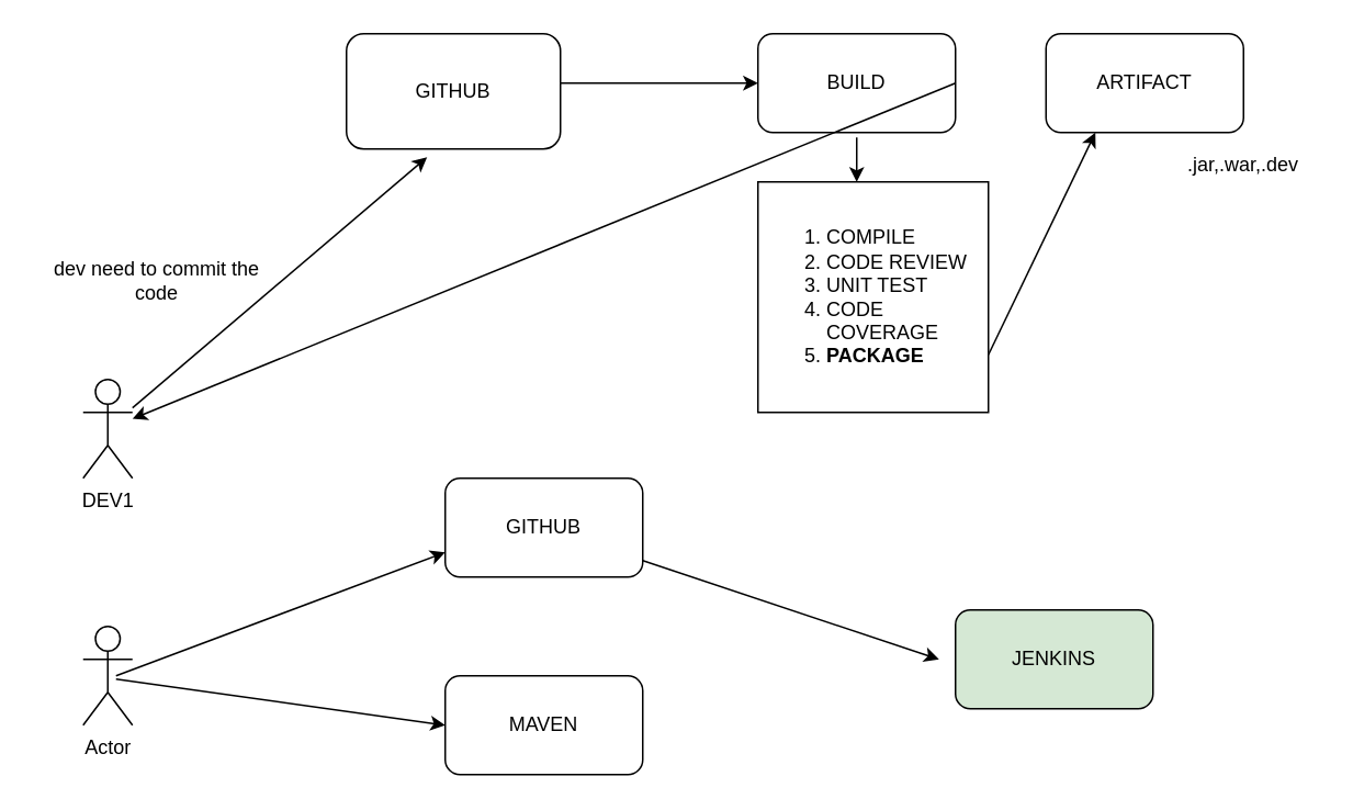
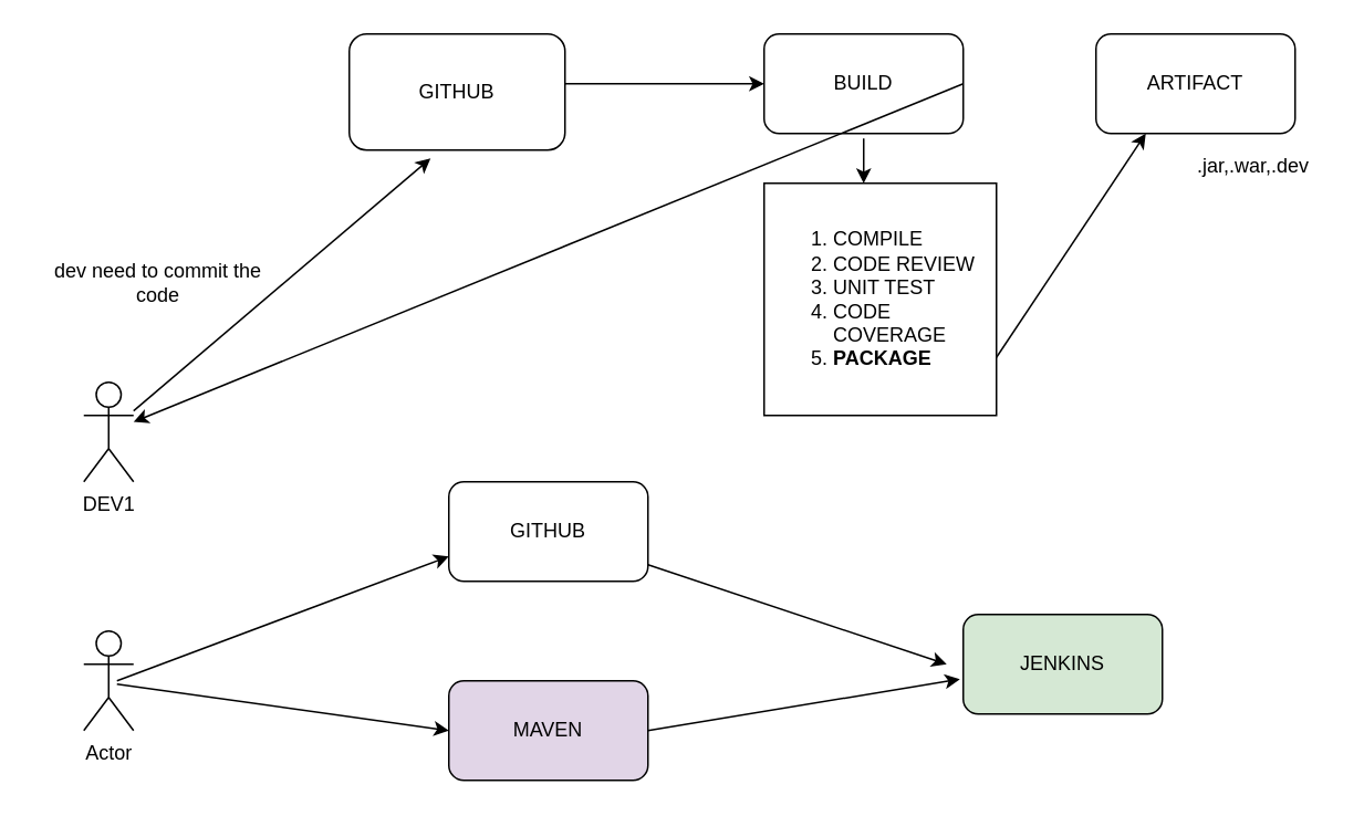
  <mxCell id="0" />
  <mxCell id="1" parent="0" />
  <mxCell id="2" value="GITHUB" style="rounded=1;whiteSpace=wrap;html=1;" vertex="1" parent="1"><mxGeometry x="210" y="20" width="130" height="70" as="geometry" /></mxCell>
  <mxCell id="3" value="DEV1" style="shape=umlActor;verticalLabelPosition=bottom;verticalAlign=top;html=1;outlineConnect=0;" vertex="1" parent="1"><mxGeometry x="50" y="230" width="30" height="60" as="geometry" /></mxCell>
  <mxCell id="4" value="" style="endArrow=classic;html=1;entryX=0.377;entryY=1.071;entryDx=0;entryDy=0;entryPerimeter=0;" edge="1" parent="1" source="3" target="2"><mxGeometry width="50" height="50" relative="1" as="geometry"><mxPoint x="110" y="250" as="sourcePoint" /><mxPoint x="250" y="100" as="targetPoint" /></mxGeometry></mxCell>
  <mxCell id="5" value="dev need to commit the code" style="text;html=1;strokeColor=none;fillColor=none;align=center;verticalAlign=middle;whiteSpace=wrap;rounded=0;" vertex="1" parent="1"><mxGeometry x="20" y="145" width="150" height="50" as="geometry" /></mxCell>
  <mxCell id="6" value="BUILD" style="rounded=1;whiteSpace=wrap;html=1;" vertex="1" parent="1"><mxGeometry x="460" y="20" width="120" height="60" as="geometry" /></mxCell>
  <mxCell id="7" value="JENKINS" style="rounded=1;whiteSpace=wrap;html=1;fillColor=#d5e8d4;" vertex="1" parent="1"><mxGeometry x="580" y="370" width="120" height="60" as="geometry" /></mxCell>
  <mxCell id="8" value="" style="endArrow=classic;html=1;exitX=1;exitY=0.429;exitDx=0;exitDy=0;entryX=0;entryY=0.5;entryDx=0;entryDy=0;exitPerimeter=0;" edge="1" parent="1" source="2" target="6"><mxGeometry width="50" height="50" relative="1" as="geometry"><mxPoint x="360" y="80" as="sourcePoint" /><mxPoint x="410" y="30" as="targetPoint" /></mxGeometry></mxCell>
  <mxCell id="9" value="&lt;ol&gt;&lt;li&gt;COMPILE&lt;/li&gt;&lt;li&gt;CODE REVIEW&lt;/li&gt;&lt;li&gt;UNIT TEST&lt;/li&gt;&lt;li&gt;CODE COVERAGE&lt;/li&gt;&lt;li&gt;&lt;b&gt;PACKAGE&lt;/b&gt;&lt;/li&gt;&lt;/ol&gt;" style="whiteSpace=wrap;html=1;aspect=fixed;align=left;" vertex="1" parent="1"><mxGeometry x="460" y="110" width="140" height="140" as="geometry" /></mxCell>
  <mxCell id="10" value="" style="endArrow=classic;html=1;" edge="1" parent="1"><mxGeometry width="50" height="50" relative="1" as="geometry"><mxPoint x="520" y="83" as="sourcePoint" /><mxPoint x="520" y="110" as="targetPoint" /></mxGeometry></mxCell>
- <mxCell id="11" value="ARTIFACT" style="rounded=1;whiteSpace=wrap;html=1;" vertex="1" parent="1"><mxGeometry x="635" y="20" width="120" height="60" as="geometry" /></mxCell>
+ <mxCell id="11" value="ARTIFACT" style="rounded=1;whiteSpace=wrap;html=1;" vertex="1" parent="1"><mxGeometry x="660" y="20" width="120" height="60" as="geometry" /></mxCell>
  <mxCell id="12" value="" style="endArrow=classic;html=1;exitX=1;exitY=0.5;exitDx=0;exitDy=0;" edge="1" parent="1" source="6" target="3"><mxGeometry width="50" height="50" relative="1" as="geometry"><mxPoint x="590" y="90" as="sourcePoint" /><mxPoint x="640" y="40" as="targetPoint" /></mxGeometry></mxCell>
  <mxCell id="13" value="" style="endArrow=classic;html=1;exitX=1;exitY=0.75;exitDx=0;exitDy=0;entryX=0.25;entryY=1;entryDx=0;entryDy=0;" edge="1" parent="1" source="9" target="11"><mxGeometry width="50" height="50" relative="1" as="geometry"><mxPoint x="600" y="260" as="sourcePoint" /><mxPoint x="650" y="210" as="targetPoint" /></mxGeometry></mxCell>
  <mxCell id="14" value=".jar,.war,.dev" style="text;html=1;strokeColor=none;fillColor=none;align=center;verticalAlign=middle;whiteSpace=wrap;rounded=0;" vertex="1" parent="1"><mxGeometry x="710" y="90" width="90" height="20" as="geometry" /></mxCell>
  <mxCell id="15" value="Actor" style="shape=umlActor;verticalLabelPosition=bottom;verticalAlign=top;html=1;outlineConnect=0;" vertex="1" parent="1"><mxGeometry x="50" y="380" width="30" height="60" as="geometry" /></mxCell>
  <mxCell id="16" value="GITHUB" style="rounded=1;whiteSpace=wrap;html=1;" vertex="1" parent="1"><mxGeometry x="270" y="290" width="120" height="60" as="geometry" /></mxCell>
- <mxCell id="17" value="MAVEN" style="rounded=1;whiteSpace=wrap;html=1;" vertex="1" parent="1"><mxGeometry x="270" y="410" width="120" height="60" as="geometry" /></mxCell>
+ <mxCell id="17" value="MAVEN" style="rounded=1;whiteSpace=wrap;html=1;fillColor=#e1d5e7;" vertex="1" parent="1"><mxGeometry x="270" y="410" width="120" height="60" as="geometry" /></mxCell>
  <mxCell id="18" value="" style="endArrow=classic;html=1;entryX=0;entryY=0.75;entryDx=0;entryDy=0;" edge="1" parent="1" target="16"><mxGeometry width="50" height="50" relative="1" as="geometry"><mxPoint x="70" y="410" as="sourcePoint" /><mxPoint x="140" y="390" as="targetPoint" /></mxGeometry></mxCell>
  <mxCell id="19" value="" style="endArrow=classic;html=1;entryX=0;entryY=0.5;entryDx=0;entryDy=0;" edge="1" parent="1" target="17"><mxGeometry width="50" height="50" relative="1" as="geometry"><mxPoint x="70" y="412" as="sourcePoint" /><mxPoint x="150" y="420" as="targetPoint" /></mxGeometry></mxCell>
  <mxCell id="20" value="" style="endArrow=classic;html=1;" edge="1" parent="1" source="16"><mxGeometry width="50" height="50" relative="1" as="geometry"><mxPoint x="390" y="370" as="sourcePoint" /><mxPoint x="570" y="400" as="targetPoint" /></mxGeometry></mxCell>
+ <mxCell id="21" value="" style="endArrow=classic;html=1;entryX=-0.017;entryY=0.65;entryDx=0;entryDy=0;entryPerimeter=0;exitX=1;exitY=0.5;exitDx=0;exitDy=0;" edge="1" parent="1" source="17" target="7"><mxGeometry width="50" height="50" relative="1" as="geometry"><mxPoint x="400" y="440" as="sourcePoint" /><mxPoint x="440" y="430" as="targetPoint" /></mxGeometry></mxCell>
